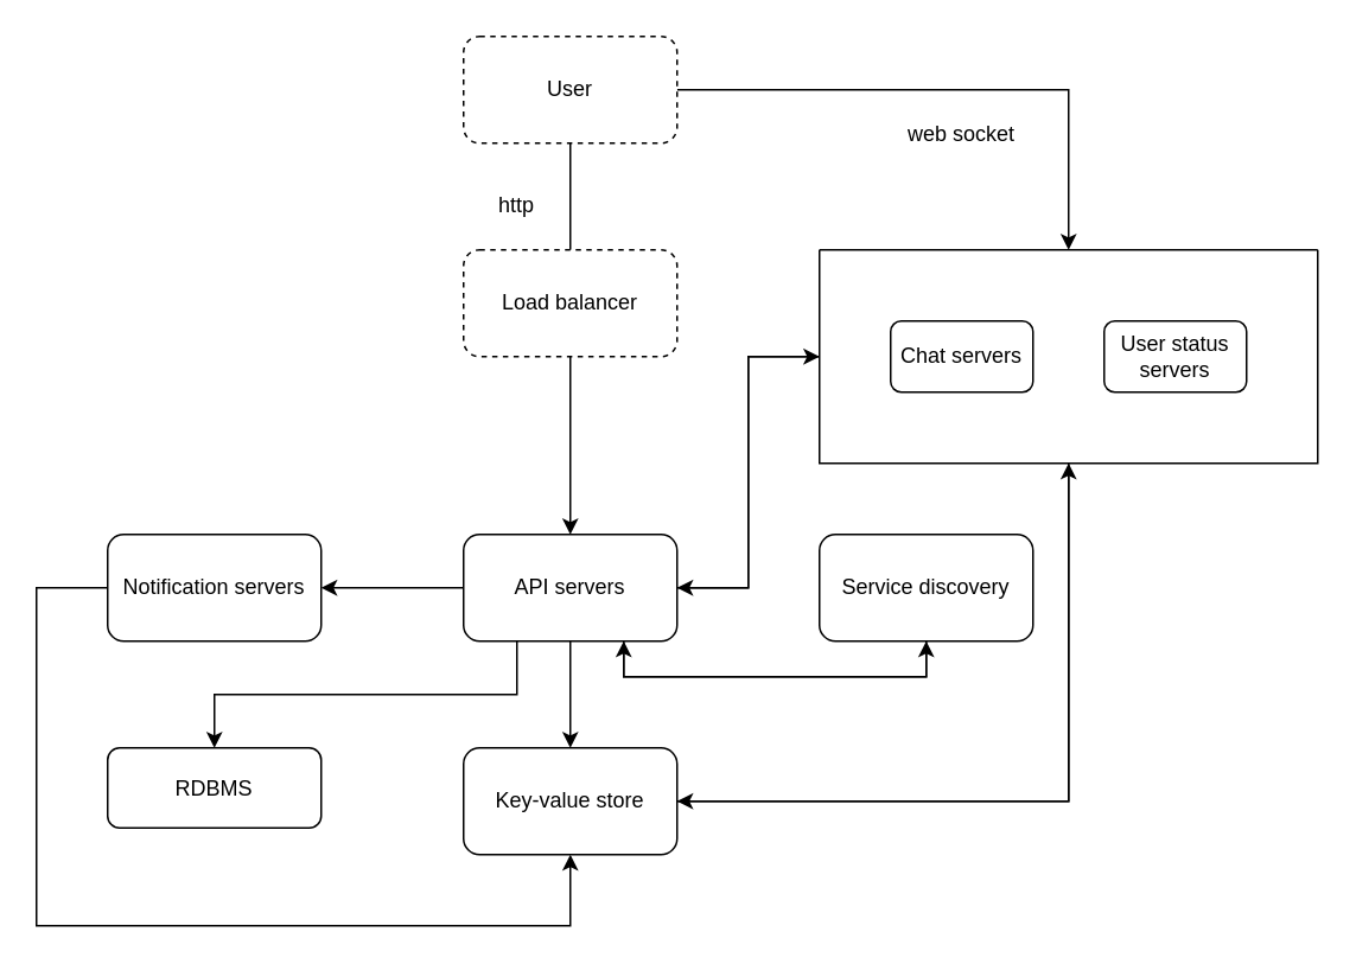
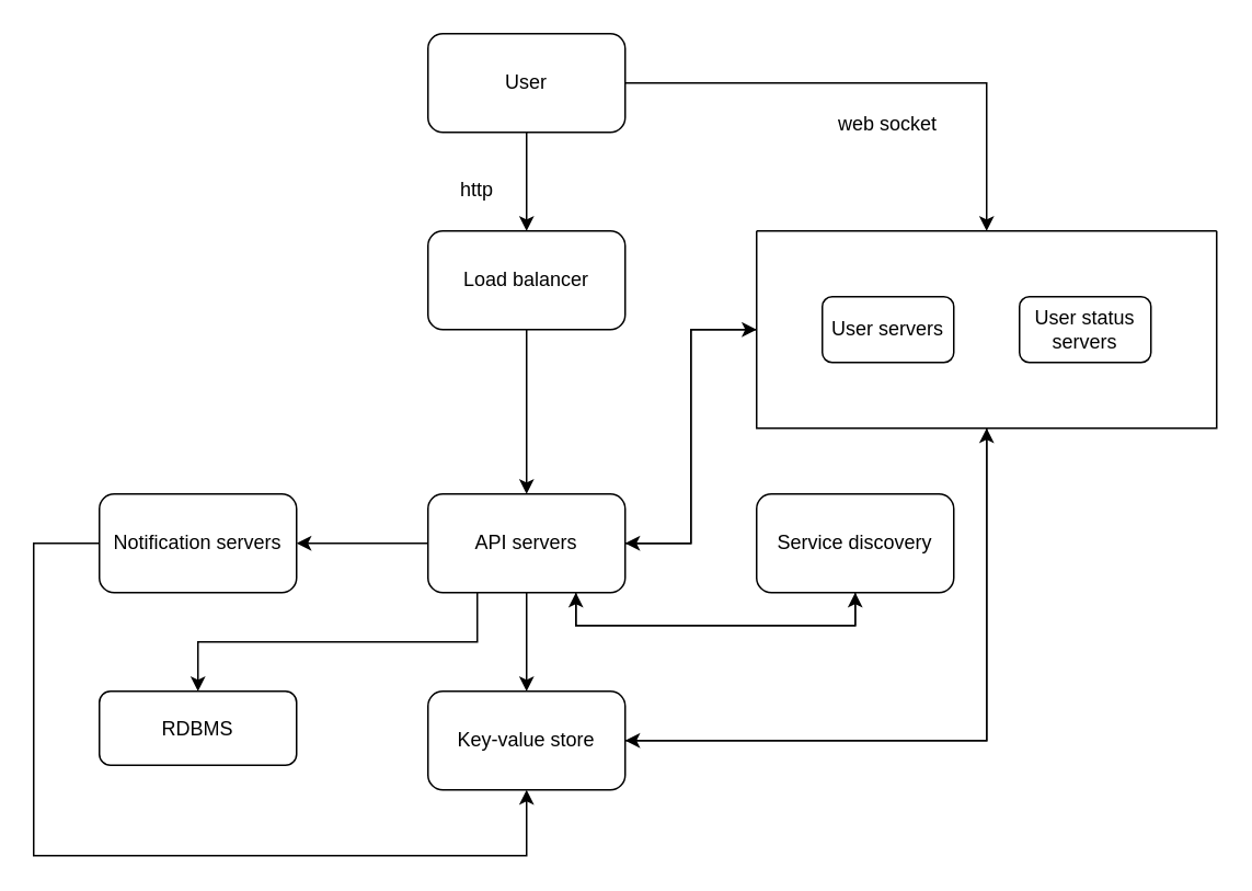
  <mxCell id="0" />
  <mxCell id="1" parent="0" />
- <mxCell id="2" style="edgeStyle=orthogonalEdgeStyle;rounded=0;orthogonalLoop=1;jettySize=auto;html=1;exitX=0.5;exitY=1;exitDx=0;exitDy=0;entryX=0.5;entryY=0;entryDx=0;entryDy=0;endArrow=none;" parent="1" source="4" target="6" edge="1"><mxGeometry relative="1" as="geometry" /></mxCell>
+ <mxCell id="2" style="edgeStyle=orthogonalEdgeStyle;rounded=0;orthogonalLoop=1;jettySize=auto;html=1;exitX=0.5;exitY=1;exitDx=0;exitDy=0;entryX=0.5;entryY=0;entryDx=0;entryDy=0;" parent="1" source="4" target="6" edge="1"><mxGeometry relative="1" as="geometry" /></mxCell>
  <mxCell id="3" style="edgeStyle=orthogonalEdgeStyle;rounded=0;orthogonalLoop=1;jettySize=auto;html=1;exitX=1;exitY=0.5;exitDx=0;exitDy=0;entryX=0.5;entryY=0;entryDx=0;entryDy=0;" parent="1" source="4" target="11" edge="1"><mxGeometry relative="1" as="geometry" /></mxCell>
- <mxCell id="4" value="User" style="rounded=1;whiteSpace=wrap;html=1;dashed=1;" parent="1" vertex="1"><mxGeometry x="260" y="20" width="120" height="60" as="geometry" /></mxCell>
+ <mxCell id="4" value="User" style="rounded=1;whiteSpace=wrap;html=1;" parent="1" vertex="1"><mxGeometry x="260" y="20" width="120" height="60" as="geometry" /></mxCell>
  <mxCell id="5" style="edgeStyle=orthogonalEdgeStyle;rounded=0;orthogonalLoop=1;jettySize=auto;html=1;exitX=0.5;exitY=1;exitDx=0;exitDy=0;" parent="1" source="6" target="17" edge="1"><mxGeometry relative="1" as="geometry" /></mxCell>
- <mxCell id="6" value="Load balancer" style="rounded=1;whiteSpace=wrap;html=1;dashed=1;" parent="1" vertex="1"><mxGeometry x="260" y="140" width="120" height="60" as="geometry" /></mxCell>
- <mxCell id="7" value="Chat servers" style="rounded=1;whiteSpace=wrap;html=1;" parent="1" vertex="1"><mxGeometry x="500" y="180" width="80" height="40" as="geometry" /></mxCell>
+ <mxCell id="6" value="Load balancer" style="rounded=1;whiteSpace=wrap;html=1;" parent="1" vertex="1"><mxGeometry x="260" y="140" width="120" height="60" as="geometry" /></mxCell>
+ <mxCell id="7" value="User servers" style="rounded=1;whiteSpace=wrap;html=1;" parent="1" vertex="1"><mxGeometry x="500" y="180" width="80" height="40" as="geometry" /></mxCell>
  <mxCell id="8" value="User status servers" style="rounded=1;whiteSpace=wrap;html=1;" parent="1" vertex="1"><mxGeometry x="620" y="180" width="80" height="40" as="geometry" /></mxCell>
  <mxCell id="9" style="edgeStyle=orthogonalEdgeStyle;rounded=0;orthogonalLoop=1;jettySize=auto;html=1;exitX=0.5;exitY=1;exitDx=0;exitDy=0;entryX=1;entryY=0.5;entryDx=0;entryDy=0;" parent="1" source="11" target="21" edge="1"><mxGeometry relative="1" as="geometry" /></mxCell>
  <mxCell id="10" style="edgeStyle=orthogonalEdgeStyle;rounded=0;orthogonalLoop=1;jettySize=auto;html=1;exitX=0;exitY=0.5;exitDx=0;exitDy=0;entryX=1;entryY=0.5;entryDx=0;entryDy=0;" parent="1" source="11" target="17" edge="1"><mxGeometry relative="1" as="geometry" /></mxCell>
  <mxCell id="11" value="" style="swimlane;startSize=0;" parent="1" vertex="1"><mxGeometry x="460" y="140" width="280" height="120" as="geometry" /></mxCell>
  <mxCell id="12" style="edgeStyle=orthogonalEdgeStyle;rounded=0;orthogonalLoop=1;jettySize=auto;html=1;exitX=1;exitY=0.5;exitDx=0;exitDy=0;entryX=0;entryY=0.5;entryDx=0;entryDy=0;" parent="1" source="17" target="11" edge="1"><mxGeometry relative="1" as="geometry" /></mxCell>
  <mxCell id="13" style="edgeStyle=orthogonalEdgeStyle;rounded=0;orthogonalLoop=1;jettySize=auto;html=1;exitX=0;exitY=0.5;exitDx=0;exitDy=0;entryX=1;entryY=0.5;entryDx=0;entryDy=0;" parent="1" source="17" target="19" edge="1"><mxGeometry relative="1" as="geometry" /></mxCell>
  <mxCell id="14" style="edgeStyle=orthogonalEdgeStyle;rounded=0;orthogonalLoop=1;jettySize=auto;html=1;exitX=0.5;exitY=1;exitDx=0;exitDy=0;entryX=0.5;entryY=0;entryDx=0;entryDy=0;" parent="1" source="17" target="21" edge="1"><mxGeometry relative="1" as="geometry" /></mxCell>
  <mxCell id="15" style="edgeStyle=orthogonalEdgeStyle;rounded=0;orthogonalLoop=1;jettySize=auto;html=1;exitX=0.25;exitY=1;exitDx=0;exitDy=0;entryX=0.5;entryY=0;entryDx=0;entryDy=0;" edge="1" parent="1" source="17" target="22"><mxGeometry relative="1" as="geometry" /></mxCell>
  <mxCell id="16" style="edgeStyle=orthogonalEdgeStyle;rounded=0;orthogonalLoop=1;jettySize=auto;html=1;exitX=0.75;exitY=1;exitDx=0;exitDy=0;entryX=0.5;entryY=1;entryDx=0;entryDy=0;" edge="1" parent="1" source="17" target="26"><mxGeometry relative="1" as="geometry" /></mxCell>
  <mxCell id="17" value="API servers" style="rounded=1;whiteSpace=wrap;html=1;" parent="1" vertex="1"><mxGeometry x="260" y="300" width="120" height="60" as="geometry" /></mxCell>
  <mxCell id="18" style="edgeStyle=orthogonalEdgeStyle;rounded=0;orthogonalLoop=1;jettySize=auto;html=1;exitX=0;exitY=0.5;exitDx=0;exitDy=0;entryX=0.5;entryY=1;entryDx=0;entryDy=0;" edge="1" parent="1" source="19" target="21"><mxGeometry relative="1" as="geometry"><Array as="points"><mxPoint x="20" y="330" /><mxPoint x="20" y="520" /><mxPoint x="320" y="520" /></Array></mxGeometry></mxCell>
  <mxCell id="19" value="Notification servers" style="rounded=1;whiteSpace=wrap;html=1;" parent="1" vertex="1"><mxGeometry x="60" y="300" width="120" height="60" as="geometry" /></mxCell>
  <mxCell id="20" style="edgeStyle=orthogonalEdgeStyle;rounded=0;orthogonalLoop=1;jettySize=auto;html=1;exitX=1;exitY=0.5;exitDx=0;exitDy=0;entryX=0.5;entryY=1;entryDx=0;entryDy=0;" parent="1" source="21" target="11" edge="1"><mxGeometry relative="1" as="geometry" /></mxCell>
  <mxCell id="21" value="Key-value store" style="rounded=1;whiteSpace=wrap;html=1;" parent="1" vertex="1"><mxGeometry x="260" y="420" width="120" height="60" as="geometry" /></mxCell>
  <mxCell id="22" value="RDBMS" style="rounded=1;whiteSpace=wrap;html=1;" parent="1" vertex="1"><mxGeometry x="60" y="420" width="120" height="45" as="geometry" /></mxCell>
  <mxCell id="23" value="http" style="text;html=1;strokeColor=none;fillColor=none;align=center;verticalAlign=middle;whiteSpace=wrap;rounded=0;" parent="1" vertex="1"><mxGeometry x="260" y="100" width="60" height="30" as="geometry" /></mxCell>
  <mxCell id="24" value="web socket" style="text;html=1;strokeColor=none;fillColor=none;align=center;verticalAlign=middle;whiteSpace=wrap;rounded=0;" parent="1" vertex="1"><mxGeometry x="500" y="60" width="80" height="30" as="geometry" /></mxCell>
  <mxCell id="25" style="edgeStyle=orthogonalEdgeStyle;rounded=0;orthogonalLoop=1;jettySize=auto;html=1;exitX=0.5;exitY=1;exitDx=0;exitDy=0;entryX=0.75;entryY=1;entryDx=0;entryDy=0;" edge="1" parent="1" source="26" target="17"><mxGeometry relative="1" as="geometry" /></mxCell>
  <mxCell id="26" value="Service discovery" style="rounded=1;whiteSpace=wrap;html=1;" vertex="1" parent="1"><mxGeometry x="460" y="300" width="120" height="60" as="geometry" /></mxCell>
